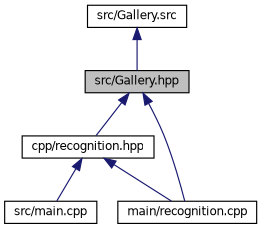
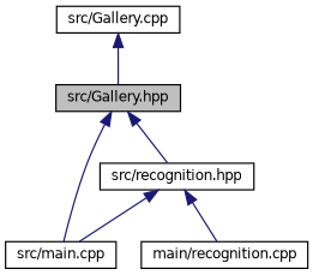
  digraph {
    node [color=black fillcolor=white fontname=Helvetica fontsize=10 shape=record style=filled]
    edge [color=midnightblue dir=back fontname=Helvetica fontsize=10 labelfontname=Helvetica labelfontsize=10 style=solid]
    n1 [fillcolor=grey75 fontcolor=black height=0.2 label="src/Gallery.hpp" width=0.4]
-   n2 [height=0.2 label="cpp/recognition.hpp" width=0.4]
+   n2 [height=0.2 label="src/recognition.hpp" width=0.4]
    n3 [height=0.2 label="src/main.cpp" width=0.4]
-   n4 [height=0.2 label="src/Gallery.src" width=0.4]
+   n4 [height=0.2 label="src/Gallery.cpp" width=0.4]
    n5 [height=0.2 label="main/recognition.cpp" width=0.4]
    n1 -> n2
-   n1 -> n5
+   n1 -> n3
    n2 -> n3
    n2 -> n5
    n4 -> n1
  }
